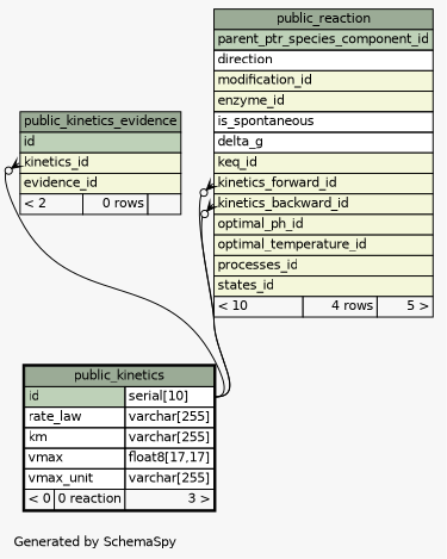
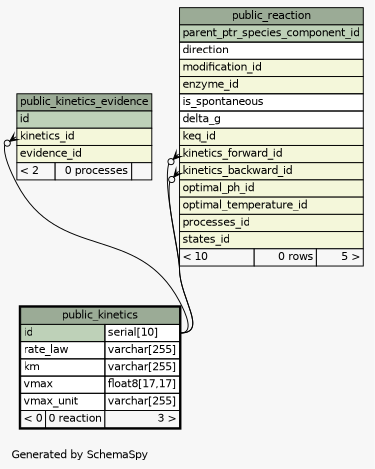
  digraph {
    bgcolor="#f7f7f7"
    fontname=Helvetica
    fontsize=11
    label="\nGenerated by SchemaSpy"
    labeljust=l
    nodesep=0.18
    rankdir=TB
    ranksep=0.46
    node [fontname=Helvetica fontsize=11 shape=plaintext]
    edge [arrowhead=none arrowsize=0.8 arrowtail=crowodot dir=back headport="id.type:e"]
-   n1 [label=<     <TABLE BORDER="0" CELLBORDER="1" CELLSPACING="0" BGCOLOR="#ffffff">       <TR><TD COLSPAN="3" BGCOLOR="#9bab96" ALIGN="CENTER">public_kinetics_evidence</TD></TR>       <TR><TD PORT="id" COLSPAN="3" BGCOLOR="#bed1b8" ALIGN="LEFT">id</TD></TR>       <TR><TD PORT="kinetics_id" COLSPAN="3" BGCOLOR="#f4f7da" ALIGN="LEFT">kinetics_id</TD></TR>       <TR><TD PORT="evidence_id" COLSPAN="3" BGCOLOR="#f4f7da" ALIGN="LEFT">evidence_id</TD></TR>       <TR><TD ALIGN="LEFT" BGCOLOR="#f7f7f7">&lt; 2</TD><TD ALIGN="RIGHT" BGCOLOR="#f7f7f7">0 rows</TD><TD ALIGN="RIGHT" BGCOLOR="#f7f7f7">  </TD></TR>     </TABLE>>]
+   n1 [label=<     <TABLE BORDER="0" CELLBORDER="1" CELLSPACING="0" BGCOLOR="#ffffff">       <TR><TD COLSPAN="3" BGCOLOR="#9bab96" ALIGN="CENTER">public_kinetics_evidence</TD></TR>       <TR><TD PORT="id" COLSPAN="3" BGCOLOR="#bed1b8" ALIGN="LEFT">id</TD></TR>       <TR><TD PORT="kinetics_id" COLSPAN="3" BGCOLOR="#f4f7da" ALIGN="LEFT">kinetics_id</TD></TR>       <TR><TD PORT="evidence_id" COLSPAN="3" BGCOLOR="#f4f7da" ALIGN="LEFT">evidence_id</TD></TR>       <TR><TD ALIGN="LEFT" BGCOLOR="#f7f7f7">&lt; 2</TD><TD ALIGN="RIGHT" BGCOLOR="#f7f7f7">0 processes</TD><TD ALIGN="RIGHT" BGCOLOR="#f7f7f7">  </TD></TR>     </TABLE>>]
    n2 [label=<     <TABLE BORDER="2" CELLBORDER="1" CELLSPACING="0" BGCOLOR="#ffffff">       <TR><TD COLSPAN="3" BGCOLOR="#9bab96" ALIGN="CENTER">public_kinetics</TD></TR>       <TR><TD PORT="id" COLSPAN="2" BGCOLOR="#bed1b8" ALIGN="LEFT">id</TD><TD PORT="id.type" ALIGN="LEFT">serial[10]</TD></TR>       <TR><TD PORT="rate_law" COLSPAN="2" ALIGN="LEFT">rate_law</TD><TD PORT="rate_law.type" ALIGN="LEFT">varchar[255]</TD></TR>       <TR><TD PORT="km" COLSPAN="2" ALIGN="LEFT">km</TD><TD PORT="km.type" ALIGN="LEFT">varchar[255]</TD></TR>       <TR><TD PORT="vmax" COLSPAN="2" ALIGN="LEFT">vmax</TD><TD PORT="vmax.type" ALIGN="LEFT">float8[17,17]</TD></TR>       <TR><TD PORT="vmax_unit" COLSPAN="2" ALIGN="LEFT">vmax_unit</TD><TD PORT="vmax_unit.type" ALIGN="LEFT">varchar[255]</TD></TR>       <TR><TD ALIGN="LEFT" BGCOLOR="#f7f7f7">&lt; 0</TD><TD ALIGN="RIGHT" BGCOLOR="#f7f7f7">0 reaction</TD><TD ALIGN="RIGHT" BGCOLOR="#f7f7f7">3 &gt;</TD></TR>     </TABLE>>]
-   n3 [label=<     <TABLE BORDER="0" CELLBORDER="1" CELLSPACING="0" BGCOLOR="#ffffff">       <TR><TD COLSPAN="3" BGCOLOR="#9bab96" ALIGN="CENTER">public_reaction</TD></TR>       <TR><TD PORT="parent_ptr_species_component_id" COLSPAN="3" BGCOLOR="#bed1b8" ALIGN="LEFT">parent_ptr_species_component_id</TD></TR>       <TR><TD PORT="direction" COLSPAN="3" ALIGN="LEFT">direction</TD></TR>       <TR><TD PORT="modification_id" COLSPAN="3" BGCOLOR="#f4f7da" ALIGN="LEFT">modification_id</TD></TR>       <TR><TD PORT="enzyme_id" COLSPAN="3" BGCOLOR="#f4f7da" ALIGN="LEFT">enzyme_id</TD></TR>       <TR><TD PORT="is_spontaneous" COLSPAN="3" ALIGN="LEFT">is_spontaneous</TD></TR>       <TR><TD PORT="delta_g" COLSPAN="3" ALIGN="LEFT">delta_g</TD></TR>       <TR><TD PORT="keq_id" COLSPAN="3" BGCOLOR="#f4f7da" ALIGN="LEFT">keq_id</TD></TR>       <TR><TD PORT="kinetics_forward_id" COLSPAN="3" BGCOLOR="#f4f7da" ALIGN="LEFT">kinetics_forward_id</TD></TR>       <TR><TD PORT="kinetics_backward_id" COLSPAN="3" BGCOLOR="#f4f7da" ALIGN="LEFT">kinetics_backward_id</TD></TR>       <TR><TD PORT="optimal_ph_id" COLSPAN="3" BGCOLOR="#f4f7da" ALIGN="LEFT">optimal_ph_id</TD></TR>       <TR><TD PORT="optimal_temperature_id" COLSPAN="3" BGCOLOR="#f4f7da" ALIGN="LEFT">optimal_temperature_id</TD></TR>       <TR><TD PORT="processes_id" COLSPAN="3" BGCOLOR="#f4f7da" ALIGN="LEFT">processes_id</TD></TR>       <TR><TD PORT="states_id" COLSPAN="3" BGCOLOR="#f4f7da" ALIGN="LEFT">states_id</TD></TR>       <TR><TD ALIGN="LEFT" BGCOLOR="#f7f7f7">&lt; 10</TD><TD ALIGN="RIGHT" BGCOLOR="#f7f7f7">4 rows</TD><TD ALIGN="RIGHT" BGCOLOR="#f7f7f7">5 &gt;</TD></TR>     </TABLE>>]
+   n3 [label=<     <TABLE BORDER="0" CELLBORDER="1" CELLSPACING="0" BGCOLOR="#ffffff">       <TR><TD COLSPAN="3" BGCOLOR="#9bab96" ALIGN="CENTER">public_reaction</TD></TR>       <TR><TD PORT="parent_ptr_species_component_id" COLSPAN="3" BGCOLOR="#bed1b8" ALIGN="LEFT">parent_ptr_species_component_id</TD></TR>       <TR><TD PORT="direction" COLSPAN="3" ALIGN="LEFT">direction</TD></TR>       <TR><TD PORT="modification_id" COLSPAN="3" BGCOLOR="#f4f7da" ALIGN="LEFT">modification_id</TD></TR>       <TR><TD PORT="enzyme_id" COLSPAN="3" BGCOLOR="#f4f7da" ALIGN="LEFT">enzyme_id</TD></TR>       <TR><TD PORT="is_spontaneous" COLSPAN="3" ALIGN="LEFT">is_spontaneous</TD></TR>       <TR><TD PORT="delta_g" COLSPAN="3" ALIGN="LEFT">delta_g</TD></TR>       <TR><TD PORT="keq_id" COLSPAN="3" BGCOLOR="#f4f7da" ALIGN="LEFT">keq_id</TD></TR>       <TR><TD PORT="kinetics_forward_id" COLSPAN="3" BGCOLOR="#f4f7da" ALIGN="LEFT">kinetics_forward_id</TD></TR>       <TR><TD PORT="kinetics_backward_id" COLSPAN="3" BGCOLOR="#f4f7da" ALIGN="LEFT">kinetics_backward_id</TD></TR>       <TR><TD PORT="optimal_ph_id" COLSPAN="3" BGCOLOR="#f4f7da" ALIGN="LEFT">optimal_ph_id</TD></TR>       <TR><TD PORT="optimal_temperature_id" COLSPAN="3" BGCOLOR="#f4f7da" ALIGN="LEFT">optimal_temperature_id</TD></TR>       <TR><TD PORT="processes_id" COLSPAN="3" BGCOLOR="#f4f7da" ALIGN="LEFT">processes_id</TD></TR>       <TR><TD PORT="states_id" COLSPAN="3" BGCOLOR="#f4f7da" ALIGN="LEFT">states_id</TD></TR>       <TR><TD ALIGN="LEFT" BGCOLOR="#f7f7f7">&lt; 10</TD><TD ALIGN="RIGHT" BGCOLOR="#f7f7f7">0 rows</TD><TD ALIGN="RIGHT" BGCOLOR="#f7f7f7">5 &gt;</TD></TR>     </TABLE>>]
    n1 -> n2 [tailport="kinetics_id:w"]
    n3 -> n2 [tailport="kinetics_backward_id:w"]
    n3 -> n2 [tailport="kinetics_forward_id:w"]
  }
